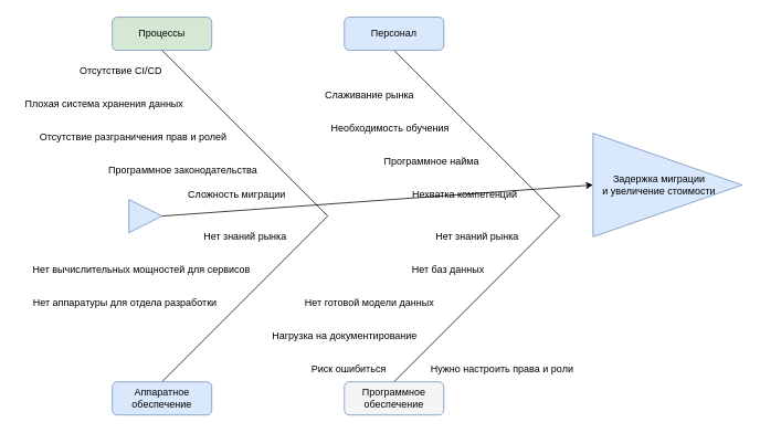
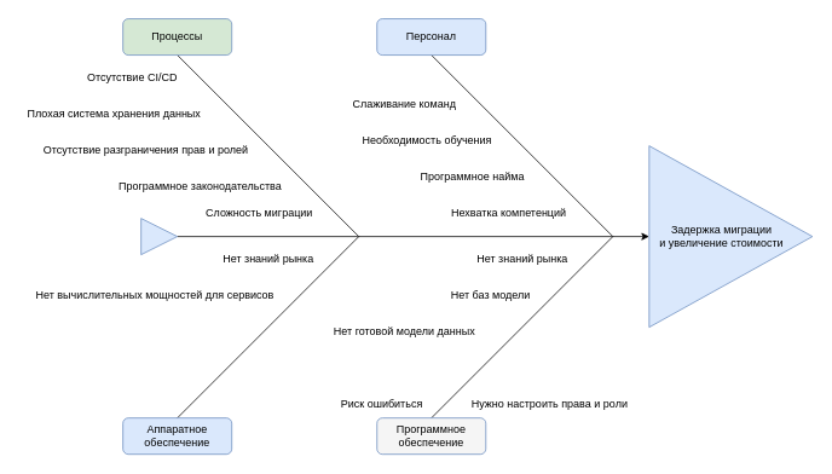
  <mxCell id="0" />
  <mxCell id="1" parent="0" />
- <mxCell id="2" value="Задержка&lt;span style=&quot;background-color: transparent; color: light-dark(rgb(0, 0, 0), rgb(255, 255, 255));&quot;&gt;&amp;nbsp;миграции&lt;/span&gt;&lt;div&gt;&lt;span style=&quot;background-color: transparent; color: light-dark(rgb(0, 0, 0), rgb(255, 255, 255));&quot;&gt;и увеличение стоимости&lt;/span&gt;&lt;/div&gt;" style="triangle;whiteSpace=wrap;html=1;fillColor=#dae8fc;strokeColor=#6c8ebf;labelPosition=center;verticalLabelPosition=middle;align=center;verticalAlign=middle;spacingLeft=-20;" vertex="1" parent="1"><mxGeometry x="715" y="160" width="180" height="125" as="geometry" /></mxCell>
+ <mxCell id="2" value="Задержка&lt;span style=&quot;background-color: transparent; color: light-dark(rgb(0, 0, 0), rgb(255, 255, 255));&quot;&gt;&amp;nbsp;миграции&lt;/span&gt;&lt;div&gt;&lt;span style=&quot;background-color: transparent; color: light-dark(rgb(0, 0, 0), rgb(255, 255, 255));&quot;&gt;и увеличение стоимости&lt;/span&gt;&lt;/div&gt;" style="triangle;whiteSpace=wrap;html=1;fillColor=#dae8fc;strokeColor=#6c8ebf;labelPosition=center;verticalLabelPosition=middle;align=center;verticalAlign=middle;spacingLeft=-20;" vertex="1" parent="1"><mxGeometry x="715" y="160" width="180" height="200" as="geometry" /></mxCell>
  <mxCell id="3" value="" style="endArrow=classic;html=1;rounded=0;entryX=0;entryY=0.5;entryDx=0;entryDy=0;endFill=1;" edge="1" parent="1" target="2"><mxGeometry width="50" height="50" relative="1" as="geometry"><mxPoint x="195" y="260" as="sourcePoint" /><mxPoint x="485" y="310" as="targetPoint" /></mxGeometry></mxCell>
  <mxCell id="4" value="" style="triangle;whiteSpace=wrap;html=1;fillColor=#dae8fc;strokeColor=#6c8ebf;" vertex="1" parent="1"><mxGeometry x="155" y="240" width="40" height="40" as="geometry" /></mxCell>
  <mxCell id="5" value="" style="endArrow=none;html=1;rounded=0;" edge="1" parent="1"><mxGeometry width="50" height="50" relative="1" as="geometry"><mxPoint x="475" y="60" as="sourcePoint" /><mxPoint x="675" y="260" as="targetPoint" /></mxGeometry></mxCell>
  <mxCell id="6" value="" style="endArrow=none;html=1;rounded=0;" edge="1" parent="1"><mxGeometry width="50" height="50" relative="1" as="geometry"><mxPoint x="195" y="60" as="sourcePoint" /><mxPoint x="395" y="260" as="targetPoint" /></mxGeometry></mxCell>
  <mxCell id="7" value="" style="endArrow=none;html=1;rounded=0;" edge="1" parent="1"><mxGeometry width="50" height="50" relative="1" as="geometry"><mxPoint x="395" y="260" as="sourcePoint" /><mxPoint x="195" y="460" as="targetPoint" /></mxGeometry></mxCell>
  <mxCell id="8" value="" style="endArrow=none;html=1;rounded=0;" edge="1" parent="1"><mxGeometry width="50" height="50" relative="1" as="geometry"><mxPoint x="675" y="260" as="sourcePoint" /><mxPoint x="475" y="460" as="targetPoint" /></mxGeometry></mxCell>
  <mxCell id="9" value="Программное&lt;div&gt;обеспечение&lt;/div&gt;" style="rounded=1;whiteSpace=wrap;html=1;fillColor=#f5f5f5;strokeColor=#6c8ebf;" vertex="1" parent="1"><mxGeometry x="415" y="460" width="120" height="40" as="geometry" /></mxCell>
  <mxCell id="10" value="Аппаратное&lt;div&gt;обеспечение&lt;/div&gt;" style="rounded=1;whiteSpace=wrap;html=1;fillColor=#dae8fc;strokeColor=#6c8ebf;" vertex="1" parent="1"><mxGeometry x="135" y="460" width="120" height="40" as="geometry" /></mxCell>
  <mxCell id="11" value="Персонал" style="rounded=1;whiteSpace=wrap;html=1;fillColor=#dae8fc;strokeColor=#6c8ebf;" vertex="1" parent="1"><mxGeometry x="415" y="20" width="120" height="40" as="geometry" /></mxCell>
  <mxCell id="12" value="Процессы" style="rounded=1;whiteSpace=wrap;html=1;fillColor=#d5e8d4;strokeColor=#6c8ebf;" vertex="1" parent="1"><mxGeometry x="135" y="20" width="120" height="40" as="geometry" /></mxCell>
  <mxCell id="13" value="Нехватка компетенций" style="text;html=1;align=center;verticalAlign=middle;resizable=0;points=[];autosize=1;strokeColor=none;fillColor=none;" vertex="1" parent="1"><mxGeometry x="485" y="220" width="150" height="30" as="geometry" /></mxCell>
  <mxCell id="14" value="Программное найма" style="text;html=1;align=center;verticalAlign=middle;resizable=0;points=[];autosize=1;strokeColor=none;fillColor=none;" vertex="1" parent="1"><mxGeometry x="445" y="180" width="150" height="30" as="geometry" /></mxCell>
  <mxCell id="15" value="Необходимость обучения" style="text;html=1;align=center;verticalAlign=middle;resizable=0;points=[];autosize=1;strokeColor=none;fillColor=none;" vertex="1" parent="1"><mxGeometry x="385" y="140" width="170" height="30" as="geometry" /></mxCell>
  <mxCell id="16" value="Программное законодательства" style="text;html=1;align=center;verticalAlign=middle;resizable=0;points=[];autosize=1;strokeColor=none;fillColor=none;" vertex="1" parent="1"><mxGeometry x="115" y="190" width="210" height="30" as="geometry" /></mxCell>
  <mxCell id="17" value="Сложность миграции" style="text;html=1;align=center;verticalAlign=middle;resizable=0;points=[];autosize=1;strokeColor=none;fillColor=none;" vertex="1" parent="1"><mxGeometry x="215" y="220" width="140" height="30" as="geometry" /></mxCell>
  <mxCell id="18" value="Отсутствие CI/CD" style="text;html=1;align=center;verticalAlign=middle;resizable=0;points=[];autosize=1;strokeColor=none;fillColor=none;" vertex="1" parent="1"><mxGeometry x="85" y="70" width="120" height="30" as="geometry" /></mxCell>
  <mxCell id="19" value="Плохая система хранения данных" style="text;html=1;align=center;verticalAlign=middle;resizable=0;points=[];autosize=1;strokeColor=none;fillColor=none;" vertex="1" parent="1"><mxGeometry x="20" y="110" width="210" height="30" as="geometry" /></mxCell>
  <mxCell id="20" value="Отсутствие разграничения прав и ролей" style="text;html=1;align=center;verticalAlign=middle;resizable=0;points=[];autosize=1;strokeColor=none;fillColor=none;" vertex="1" parent="1"><mxGeometry x="35" y="150" width="250" height="30" as="geometry" /></mxCell>
  <mxCell id="21" value="Нет знаний рынка" style="text;html=1;align=center;verticalAlign=middle;resizable=0;points=[];autosize=1;strokeColor=none;fillColor=none;" vertex="1" parent="1"><mxGeometry x="235" y="270" width="120" height="30" as="geometry" /></mxCell>
  <mxCell id="22" value="Нет знаний рынка" style="text;html=1;align=center;verticalAlign=middle;resizable=0;points=[];autosize=1;strokeColor=none;fillColor=none;" vertex="1" parent="1"><mxGeometry x="515" y="270" width="120" height="30" as="geometry" /></mxCell>
  <mxCell id="23" value="Нет вычислительных мощностей для сервисов" style="text;html=1;align=center;verticalAlign=middle;resizable=0;points=[];autosize=1;strokeColor=none;fillColor=none;" vertex="1" parent="1"><mxGeometry x="25" y="310" width="290" height="30" as="geometry" /></mxCell>
- <mxCell id="24" value="Нет баз данных" style="text;html=1;align=center;verticalAlign=middle;resizable=0;points=[];autosize=1;strokeColor=none;fillColor=none;" vertex="1" parent="1"><mxGeometry x="485" y="310" width="110" height="30" as="geometry" /></mxCell>
+ <mxCell id="24" value="Нет баз модели" style="text;html=1;align=center;verticalAlign=middle;resizable=0;points=[];autosize=1;strokeColor=none;fillColor=none;" vertex="1" parent="1"><mxGeometry x="485" y="310" width="110" height="30" as="geometry" /></mxCell>
  <mxCell id="25" value="Нет готовой модели данных" style="text;html=1;align=center;verticalAlign=middle;resizable=0;points=[];autosize=1;strokeColor=none;fillColor=none;" vertex="1" parent="1"><mxGeometry x="355" y="350" width="180" height="30" as="geometry" /></mxCell>
  <mxCell id="26" value="Риск ошибиться" style="text;html=1;align=center;verticalAlign=middle;resizable=0;points=[];autosize=1;strokeColor=none;fillColor=none;" vertex="1" parent="1"><mxGeometry x="365" y="430" width="110" height="30" as="geometry" /></mxCell>
- <mxCell id="27" value="Нагрузка на документирование" style="text;html=1;align=center;verticalAlign=middle;resizable=0;points=[];autosize=1;strokeColor=none;fillColor=none;" vertex="1" parent="1"><mxGeometry x="315" y="390" width="200" height="30" as="geometry" /></mxCell>
- <mxCell id="28" value="Слаживание рынка" style="text;html=1;align=center;verticalAlign=middle;resizable=0;points=[];autosize=1;strokeColor=none;fillColor=none;" vertex="1" parent="1"><mxGeometry x="375" y="100" width="140" height="30" as="geometry" /></mxCell>
- <mxCell id="29" value="Нет аппаратуры для отдела разработки" style="text;html=1;align=center;verticalAlign=middle;resizable=0;points=[];autosize=1;strokeColor=none;fillColor=none;" vertex="1" parent="1"><mxGeometry x="25" y="350" width="250" height="30" as="geometry" /></mxCell>
+ <mxCell id="28" value="Слаживание команд" style="text;html=1;align=center;verticalAlign=middle;resizable=0;points=[];autosize=1;strokeColor=none;fillColor=none;" vertex="1" parent="1"><mxGeometry x="375" y="100" width="140" height="30" as="geometry" /></mxCell>
  <mxCell id="30" value="Нужно настроить права и роли" style="text;html=1;align=center;verticalAlign=middle;resizable=0;points=[];autosize=1;strokeColor=none;fillColor=none;" vertex="1" parent="1"><mxGeometry x="505" y="430" width="200" height="30" as="geometry" /></mxCell>
